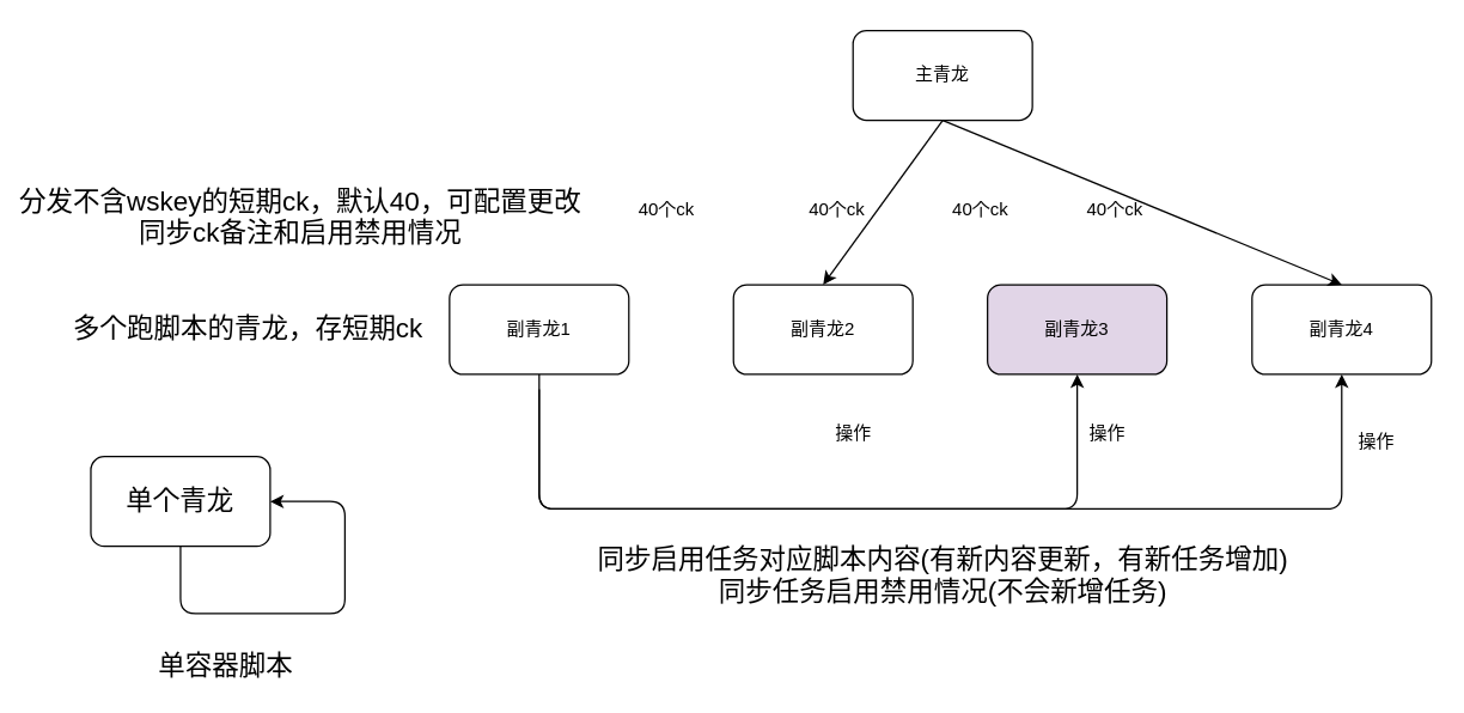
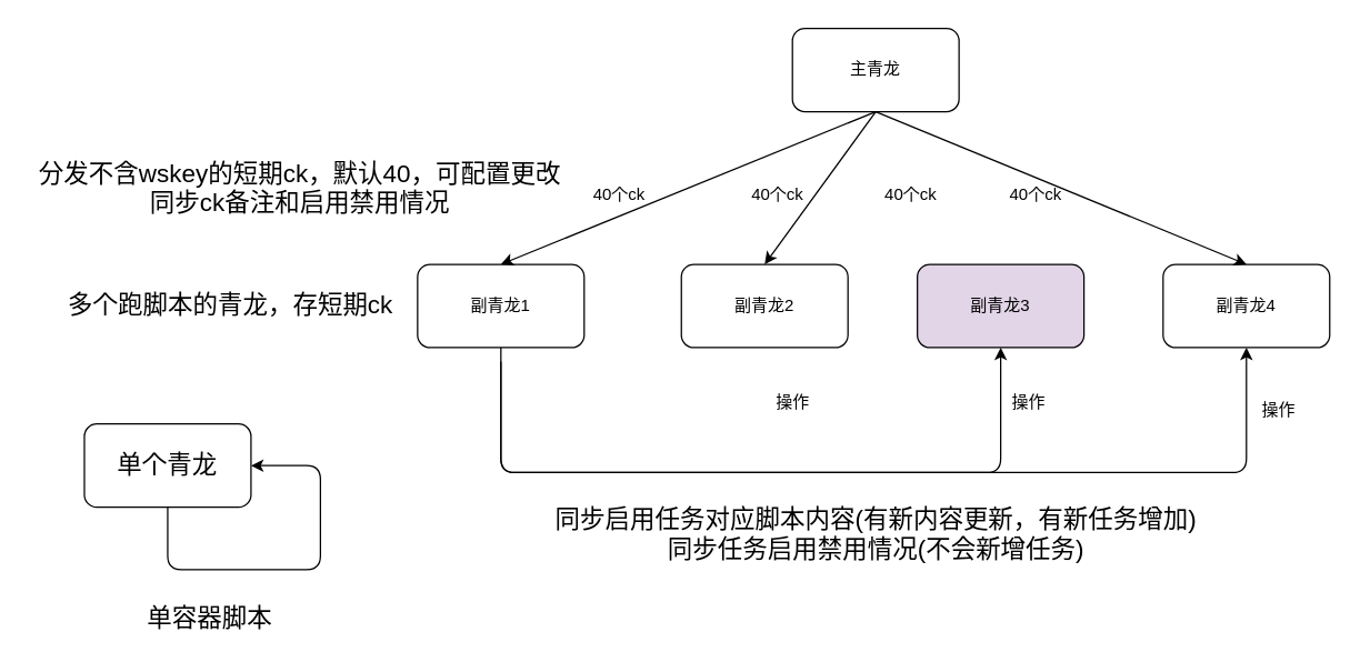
  <mxCell id="0" />
  <mxCell id="1" parent="0" />
  <mxCell id="2" value="主青龙" style="rounded=1;whiteSpace=wrap;html=1;" parent="1" vertex="1"><mxGeometry x="570" y="20" width="120" height="60" as="geometry" /></mxCell>
  <mxCell id="3" value="副青龙1" style="rounded=1;whiteSpace=wrap;html=1;" parent="1" vertex="1"><mxGeometry x="300" y="190" width="120" height="60" as="geometry" /></mxCell>
  <mxCell id="4" value="&lt;span&gt;副青龙2&lt;/span&gt;" style="rounded=1;whiteSpace=wrap;html=1;" parent="1" vertex="1"><mxGeometry x="490" y="190" width="120" height="60" as="geometry" /></mxCell>
  <mxCell id="5" value="&lt;span&gt;副青龙3&lt;/span&gt;" style="rounded=1;whiteSpace=wrap;html=1;fillColor=#e1d5e7;" parent="1" vertex="1"><mxGeometry x="660" y="190" width="120" height="60" as="geometry" /></mxCell>
  <mxCell id="6" value="&lt;span&gt;副青龙4&lt;/span&gt;" style="rounded=1;whiteSpace=wrap;html=1;" parent="1" vertex="1"><mxGeometry x="837" y="190" width="120" height="60" as="geometry" /></mxCell>
  <mxCell id="7" value="" style="endArrow=classic;html=1;exitX=0.5;exitY=1;exitDx=0;exitDy=0;entryX=0.5;entryY=0;entryDx=0;entryDy=0;" parent="1" source="2" target="4" edge="1"><mxGeometry width="50" height="50" relative="1" as="geometry"><mxPoint x="580" y="170" as="sourcePoint" /><mxPoint x="630" y="120" as="targetPoint" /></mxGeometry></mxCell>
  <mxCell id="8" value="" style="endArrow=classic;html=1;exitX=0.5;exitY=1;exitDx=0;exitDy=0;entryX=0.5;entryY=0;entryDx=0;entryDy=0;" parent="1" source="2" target="6" edge="1"><mxGeometry width="50" height="50" relative="1" as="geometry"><mxPoint x="640" y="140" as="sourcePoint" /><mxPoint x="690" y="90" as="targetPoint" /></mxGeometry></mxCell>
- <mxCell id="10" value="&lt;font style=&quot;font-size: 18px&quot;&gt;&lt;br&gt;分发不含wskey的短期ck，默认40，可配置更改&lt;br&gt;同步ck备注和启用禁用情况&lt;br&gt;&lt;/font&gt;" style="text;html=1;align=center;verticalAlign=middle;resizable=0;points=[];autosize=1;" parent="1" vertex="1"><mxGeometry x="5" y="110" width="390" height="50" as="geometry" /></mxCell>
+ <mxCell id="9" value="" style="endArrow=classic;html=1;exitX=0.5;exitY=1;exitDx=0;exitDy=0;entryX=0.5;entryY=0;entryDx=0;entryDy=0;" parent="1" source="2" target="3" edge="1"><mxGeometry width="50" height="50" relative="1" as="geometry"><mxPoint x="650" y="150" as="sourcePoint" /><mxPoint x="700" y="100" as="targetPoint" /></mxGeometry></mxCell>
+ <mxCell id="10" value="&lt;font style=&quot;font-size: 18px&quot;&gt;&lt;br&gt;分发不含wskey的短期ck，默认40，可配置更改&lt;br&gt;同步ck备注和启用禁用情况&lt;br&gt;&lt;/font&gt;" style="text;html=1;align=center;verticalAlign=middle;resizable=0;points=[];autosize=1;" parent="1" vertex="1"><mxGeometry x="20" y="100" width="390" height="50" as="geometry" /></mxCell>
  <mxCell id="11" value="40个ck" style="text;html=1;align=center;verticalAlign=middle;resizable=0;points=[];autosize=1;" parent="1" vertex="1"><mxGeometry x="534" y="130" width="50" height="20" as="geometry" /></mxCell>
  <mxCell id="12" value="40个ck" style="text;html=1;align=center;verticalAlign=middle;resizable=0;points=[];autosize=1;" parent="1" vertex="1"><mxGeometry x="420" y="130" width="50" height="20" as="geometry" /></mxCell>
  <mxCell id="13" value="40个ck" style="text;html=1;align=center;verticalAlign=middle;resizable=0;points=[];autosize=1;" parent="1" vertex="1"><mxGeometry x="630" y="130" width="50" height="20" as="geometry" /></mxCell>
  <mxCell id="14" value="40个ck" style="text;html=1;align=center;verticalAlign=middle;resizable=0;points=[];autosize=1;" parent="1" vertex="1"><mxGeometry x="720" y="130" width="50" height="20" as="geometry" /></mxCell>
  <mxCell id="15" value="&lt;font style=&quot;font-size: 18px&quot;&gt;多个跑脚本的青龙，存短期ck&lt;/font&gt;" style="text;html=1;align=center;verticalAlign=middle;resizable=0;points=[];autosize=1;" parent="1" vertex="1"><mxGeometry x="40" y="210" width="250" height="20" as="geometry" /></mxCell>
  <mxCell id="16" value="&lt;font style=&quot;font-size: 18px&quot;&gt;同步启用任务对应脚本内容(有新内容更新，有新任务增加)&lt;br&gt;同步任务启用禁用情况(不会新增任务)&lt;/font&gt;" style="text;html=1;align=center;verticalAlign=middle;resizable=0;points=[];autosize=1;" parent="1" vertex="1"><mxGeometry x="390" y="365" width="480" height="40" as="geometry" /></mxCell>
  <mxCell id="17" value="" style="edgeStyle=segmentEdgeStyle;endArrow=classic;html=1;exitX=0.5;exitY=1;exitDx=0;exitDy=0;entryX=0.5;entryY=1;entryDx=0;entryDy=0;" parent="1" source="3" target="5" edge="1"><mxGeometry width="50" height="50" relative="1" as="geometry"><mxPoint x="370" y="260" as="sourcePoint" /><mxPoint x="560" y="260" as="targetPoint" /><Array as="points"><mxPoint x="360" y="340" /><mxPoint x="720" y="340" /></Array></mxGeometry></mxCell>
  <mxCell id="18" value="" style="edgeStyle=segmentEdgeStyle;endArrow=classic;html=1;entryX=0.5;entryY=1;entryDx=0;entryDy=0;" parent="1" target="6" edge="1"><mxGeometry width="50" height="50" relative="1" as="geometry"><mxPoint x="360" y="260" as="sourcePoint" /><mxPoint x="850" y="280" as="targetPoint" /><Array as="points"><mxPoint x="360" y="340" /><mxPoint x="897" y="340" /></Array></mxGeometry></mxCell>
  <mxCell id="19" value="&lt;font style=&quot;font-size: 18px&quot;&gt;单个青龙&lt;/font&gt;" style="rounded=1;whiteSpace=wrap;html=1;" parent="1" vertex="1"><mxGeometry x="60" y="305" width="120" height="60" as="geometry" /></mxCell>
  <mxCell id="20" value="" style="edgeStyle=segmentEdgeStyle;endArrow=classic;html=1;exitX=0.5;exitY=1;exitDx=0;exitDy=0;entryX=1;entryY=0.5;entryDx=0;entryDy=0;" parent="1" source="19" target="19" edge="1"><mxGeometry width="50" height="50" relative="1" as="geometry"><mxPoint y="470" as="sourcePoint" x="130" /><mxPoint x="240" y="435" as="targetPoint" /><Array as="points"><mxPoint x="120" y="410" /><mxPoint x="230" y="410" /><mxPoint x="230" y="335" /></Array></mxGeometry></mxCell>
  <mxCell id="21" value="&lt;font style=&quot;font-size: 18px&quot;&gt;单容器脚本&lt;br&gt;&lt;/font&gt;" style="text;html=1;align=center;verticalAlign=middle;resizable=0;points=[];autosize=1;" parent="1" vertex="1"><mxGeometry x="95" y="435" width="110" height="20" as="geometry" /></mxCell>
  <mxCell id="22" value="操作" style="text;html=1;align=center;verticalAlign=middle;resizable=0;points=[];autosize=1;" parent="1" vertex="1"><mxGeometry x="550" y="280" width="40" height="20" as="geometry" /></mxCell>
  <mxCell id="23" value="操作" style="text;html=1;align=center;verticalAlign=middle;resizable=0;points=[];autosize=1;" parent="1" vertex="1"><mxGeometry x="720" y="280" width="40" height="20" as="geometry" /></mxCell>
  <mxCell id="24" value="操作" style="text;html=1;align=center;verticalAlign=middle;resizable=0;points=[];autosize=1;" parent="1" vertex="1"><mxGeometry x="900" y="285" width="40" height="20" as="geometry" /></mxCell>
